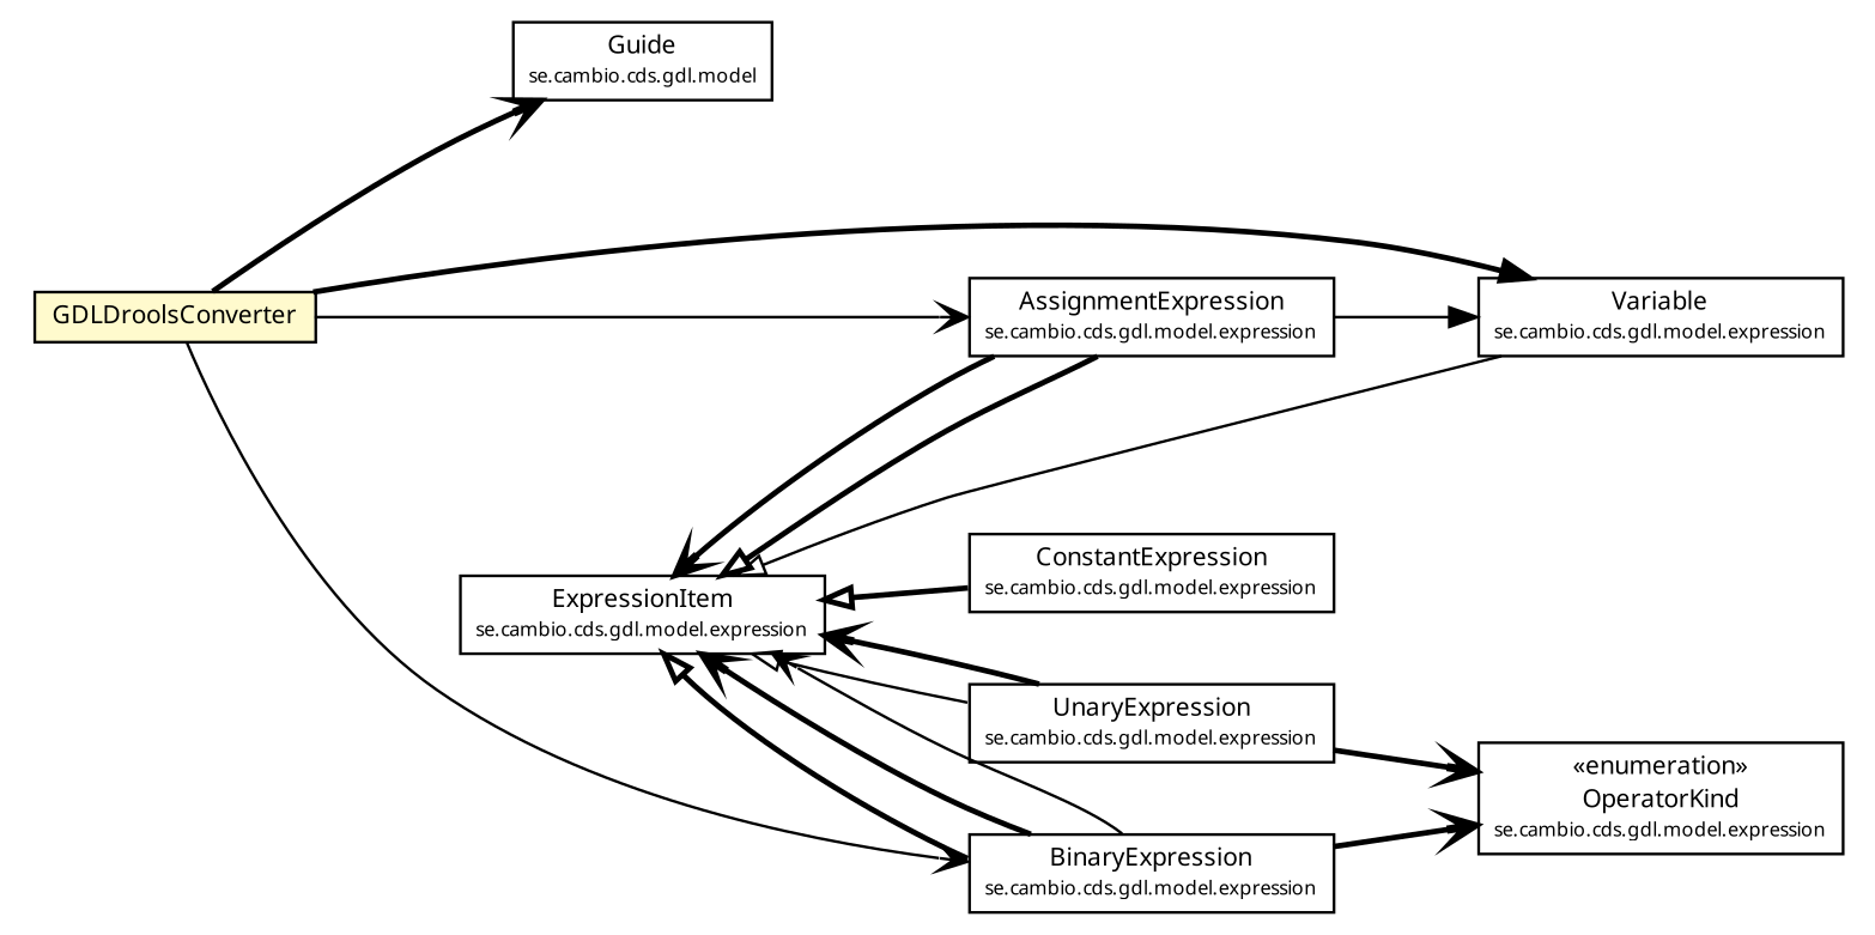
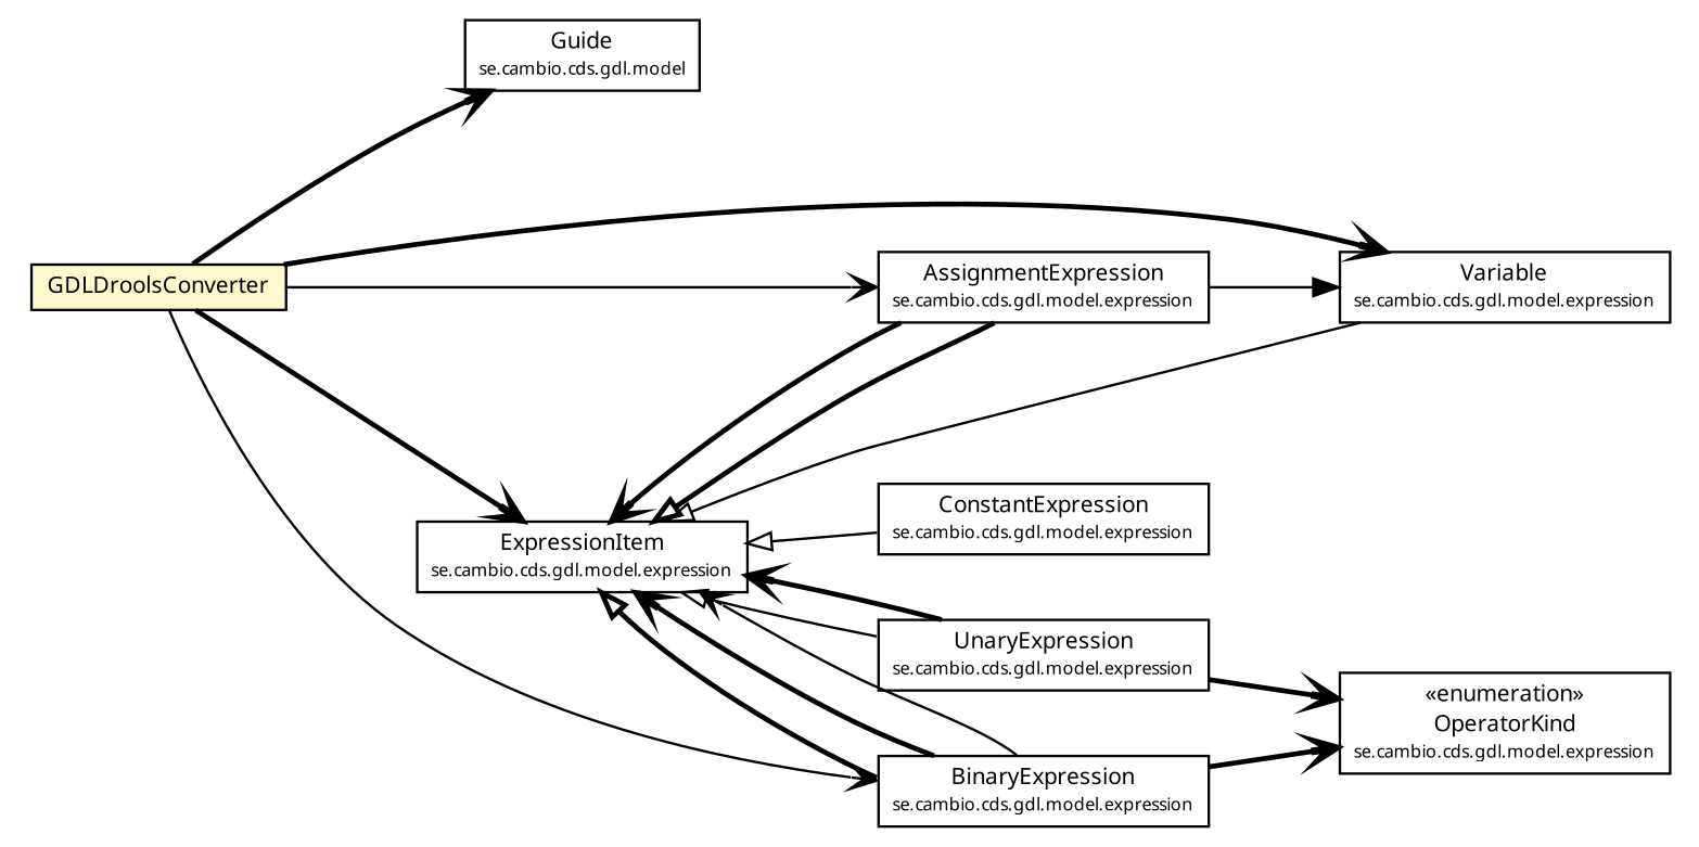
  digraph {
    nodesep=0.25
    rankdir=LR
    ranksep=0.5
    node [fontcolor=black fontname="Trebuchet MS" fontsize=9.0 shape=plaintext]
    edge [arrowhead=open color=black fontcolor=black fontname="Trebuchet MS" fontsize=10.0 headport=p labelfontname="Trebuchet MS" labelfontsize=10 style=bold tailport=p]
    n1 [label=<<table title="se.cambio.cds.gdl.model.Guide" border="0" cellborder="1" cellspacing="0" cellpadding="2" port="p" href="../../model/Guide.html"> 		<tr><td><table border="0" cellspacing="0" cellpadding="1"> <tr><td align="center" balign="center"><font face="Trebuchet MS"> Guide </font></td></tr> <tr><td align="center" balign="center"><font face="Trebuchet MS" point-size="7.0"> se.cambio.cds.gdl.model </font></td></tr> 		</table></td></tr> 		</table>>]
    n2 [label=<<table title="se.cambio.cds.gdl.model.expression.Variable" border="0" cellborder="1" cellspacing="0" cellpadding="2" port="p" href="../../model/expression/Variable.html"> 		<tr><td><table border="0" cellspacing="0" cellpadding="1"> <tr><td align="center" balign="center"><font face="Trebuchet MS"> Variable </font></td></tr> <tr><td align="center" balign="center"><font face="Trebuchet MS" point-size="7.0"> se.cambio.cds.gdl.model.expression </font></td></tr> 		</table></td></tr> 		</table>>]
    n3 [label=<<table title="se.cambio.cds.gdl.model.expression.UnaryExpression" border="0" cellborder="1" cellspacing="0" cellpadding="2" port="p" href="../../model/expression/UnaryExpression.html"> 		<tr><td><table border="0" cellspacing="0" cellpadding="1"> <tr><td align="center" balign="center"><font face="Trebuchet MS"> UnaryExpression </font></td></tr> <tr><td align="center" balign="center"><font face="Trebuchet MS" point-size="7.0"> se.cambio.cds.gdl.model.expression </font></td></tr> 		</table></td></tr> 		</table>>]
    n4 [label=<<table title="se.cambio.cds.gdl.model.expression.OperatorKind" border="0" cellborder="1" cellspacing="0" cellpadding="2" port="p" href="../../model/expression/OperatorKind.html"> 		<tr><td><table border="0" cellspacing="0" cellpadding="1"> <tr><td align="center" balign="center"> &#171;enumeration&#187; </td></tr> <tr><td align="center" balign="center"><font face="Trebuchet MS"> OperatorKind </font></td></tr> <tr><td align="center" balign="center"><font face="Trebuchet MS" point-size="7.0"> se.cambio.cds.gdl.model.expression </font></td></tr> 		</table></td></tr> 		</table>>]
    n5 [label=<<table title="se.cambio.cds.gdl.model.expression.ExpressionItem" border="0" cellborder="1" cellspacing="0" cellpadding="2" port="p" href="../../model/expression/ExpressionItem.html"> 		<tr><td><table border="0" cellspacing="0" cellpadding="1"> <tr><td align="center" balign="center"><font face="Trebuchet MS"> ExpressionItem </font></td></tr> <tr><td align="center" balign="center"><font face="Trebuchet MS" point-size="7.0"> se.cambio.cds.gdl.model.expression </font></td></tr> 		</table></td></tr> 		</table>>]
    n6 [label=<<table title="se.cambio.cds.gdl.model.expression.ConstantExpression" border="0" cellborder="1" cellspacing="0" cellpadding="2" port="p" href="../../model/expression/ConstantExpression.html"> 		<tr><td><table border="0" cellspacing="0" cellpadding="1"> <tr><td align="center" balign="center"><font face="Trebuchet MS"> ConstantExpression </font></td></tr> <tr><td align="center" balign="center"><font face="Trebuchet MS" point-size="7.0"> se.cambio.cds.gdl.model.expression </font></td></tr> 		</table></td></tr> 		</table>>]
    n7 [label=<<table title="se.cambio.cds.gdl.model.expression.BinaryExpression" border="0" cellborder="1" cellspacing="0" cellpadding="2" port="p" href="../../model/expression/BinaryExpression.html"> 		<tr><td><table border="0" cellspacing="0" cellpadding="1"> <tr><td align="center" balign="center"><font face="Trebuchet MS"> BinaryExpression </font></td></tr> <tr><td align="center" balign="center"><font face="Trebuchet MS" point-size="7.0"> se.cambio.cds.gdl.model.expression </font></td></tr> 		</table></td></tr> 		</table>>]
    n8 [label=<<table title="se.cambio.cds.gdl.model.expression.AssignmentExpression" border="0" cellborder="1" cellspacing="0" cellpadding="2" port="p" href="../../model/expression/AssignmentExpression.html"> 		<tr><td><table border="0" cellspacing="0" cellpadding="1"> <tr><td align="center" balign="center"><font face="Trebuchet MS"> AssignmentExpression </font></td></tr> <tr><td align="center" balign="center"><font face="Trebuchet MS" point-size="7.0"> se.cambio.cds.gdl.model.expression </font></td></tr> 		</table></td></tr> 		</table>>]
    n9 [label=<<table title="se.cambio.cds.gdl.converters.drools.GDLDroolsConverter" border="0" cellborder="1" cellspacing="0" cellpadding="2" port="p" bgcolor="lemonChiffon" href="./GDLDroolsConverter.html"> 		<tr><td><table border="0" cellspacing="0" cellpadding="1"> <tr><td align="center" balign="center"><font face="Trebuchet MS"> GDLDroolsConverter </font></td></tr> 		</table></td></tr> 		</table>>]
    n3 -> n4
    n3 -> n5
    n5 -> n2 [arrowtail=empty dir=back fontsize=10 style=solid arrowhead="" color="" fontcolor=""]
    n5 -> n3 [arrowtail=empty dir=back fontsize=10 style=solid arrowhead="" color="" fontcolor=""]
-   n5 -> n6 [arrowtail=empty dir=back fontsize=10 arrowhead="" color="" fontcolor=""]
+   n5 -> n6 [arrowtail=empty dir=back fontsize=10 style=solid arrowhead="" color="" fontcolor=""]
    n5 -> n7 [arrowtail=empty dir=back fontsize=10 arrowhead="" color="" fontcolor=""]
    n5 -> n8 [arrowtail=empty dir=back fontsize=10 arrowhead="" color="" fontcolor=""]
    n7 -> n4
    n7 -> n5
    n7 -> n5 [style=solid]
    n8 -> n2 [arrowhead=normal style=solid]
    n8 -> n5
    n9 -> n1
-   n9 -> n2 [arrowhead=normal]
+   n9 -> n2
+   n9 -> n5
    n9 -> n7 [style=solid]
    n9 -> n8 [style=solid]
  }
